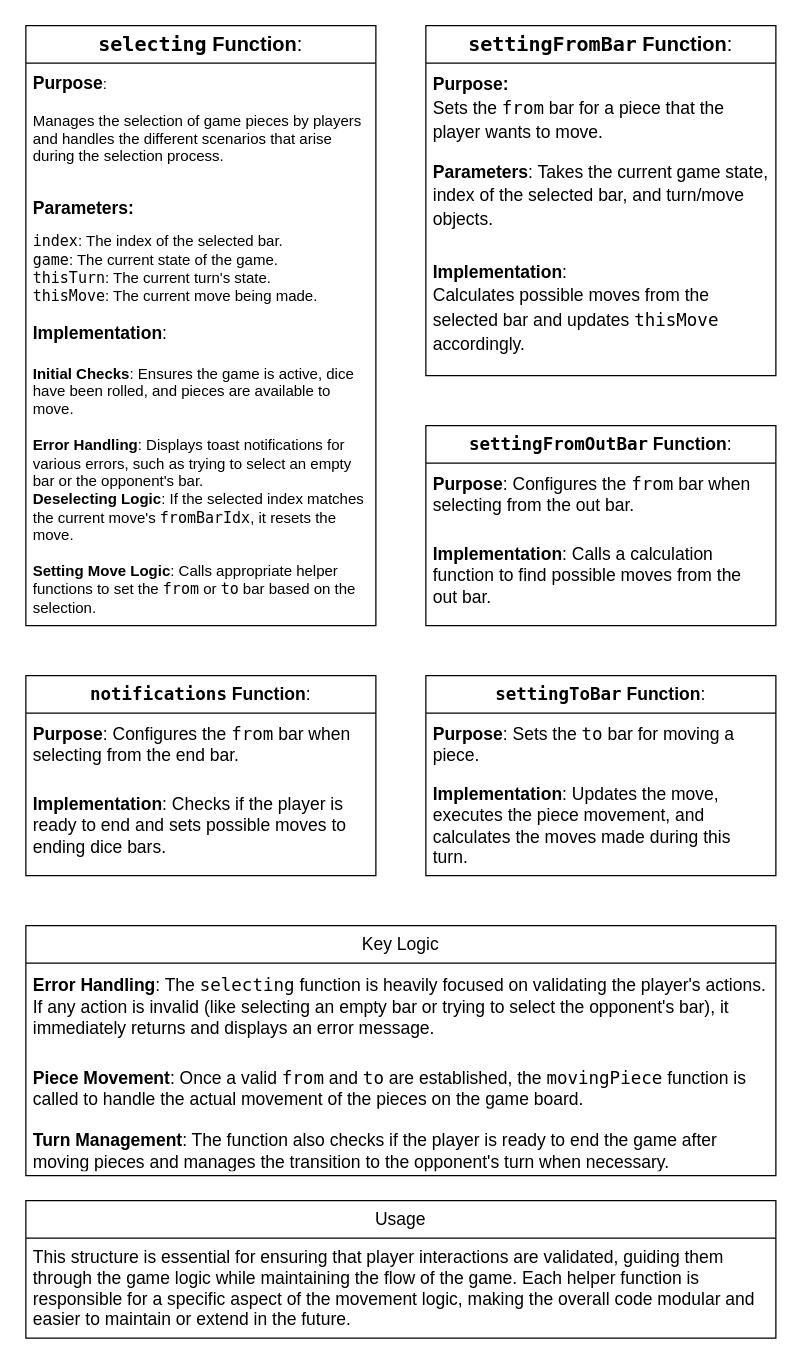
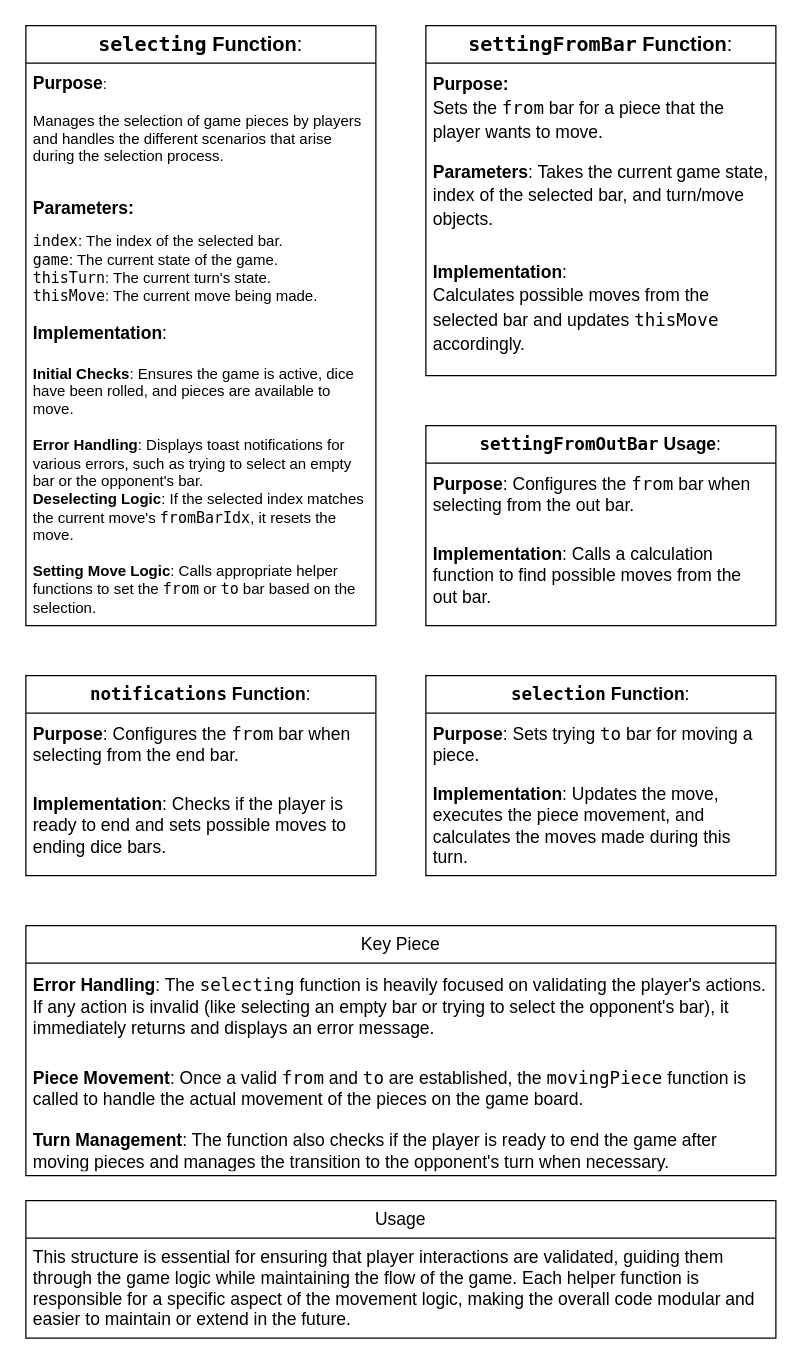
  <mxCell id="0" />
  <mxCell id="1" parent="0" />
  <mxCell id="2" value="&lt;font style=&quot;font-size: 16px;&quot;&gt;&lt;strong&gt;&lt;code&gt;selecting&lt;/code&gt; Function&lt;/strong&gt;:&lt;/font&gt;" style="swimlane;fontStyle=0;childLayout=stackLayout;horizontal=1;startSize=30;horizontalStack=0;resizeParent=1;resizeParentMax=0;resizeLast=0;collapsible=1;marginBottom=0;whiteSpace=wrap;html=1;" vertex="1" parent="1"><mxGeometry x="20" y="20" width="280" height="480" as="geometry" /></mxCell>
  <mxCell id="3" value="&lt;strong&gt;&lt;font style=&quot;font-size: 14px;&quot;&gt;Purpose&lt;/font&gt;&lt;/strong&gt;: &lt;br&gt;&lt;br&gt;Manages the selection of game pieces by players and handles the different scenarios that arise during the selection process." style="text;strokeColor=none;fillColor=none;align=left;verticalAlign=middle;spacingLeft=4;spacingRight=4;overflow=hidden;points=[[0,0.5],[1,0.5]];portConstraint=eastwest;rotatable=0;whiteSpace=wrap;html=1;" vertex="1" parent="2"><mxGeometry y="30" width="280" height="90" as="geometry" /></mxCell>
  <mxCell id="4" value="&lt;p style=&quot;line-height: 119%;&quot;&gt;&lt;strong&gt;&lt;font style=&quot;font-size: 14px;&quot;&gt;Parameters:&lt;/font&gt;&lt;/strong&gt;&lt;br&gt;&lt;/p&gt;&lt;code&gt;index&lt;/code&gt;&lt;span style=&quot;background-color: initial;&quot;&gt;: The index of the selected bar.&lt;/span&gt;&lt;br&gt;&lt;code&gt;game&lt;/code&gt;&lt;span style=&quot;background-color: initial;&quot;&gt;: The current state of the game.&lt;/span&gt;&lt;br&gt;&lt;code&gt;thisTurn&lt;/code&gt;&lt;span style=&quot;background-color: initial;&quot;&gt;: The current turn's state.&lt;/span&gt;&lt;br&gt;&lt;code&gt;thisMove&lt;/code&gt;&lt;span style=&quot;background-color: initial;&quot;&gt;: The current move being made.&lt;/span&gt;" style="text;strokeColor=none;fillColor=none;align=left;verticalAlign=middle;spacingLeft=4;spacingRight=4;overflow=hidden;points=[[0,0.5],[1,0.5]];portConstraint=eastwest;rotatable=0;whiteSpace=wrap;html=1;" vertex="1" parent="2"><mxGeometry y="120" width="280" height="110" as="geometry" /></mxCell>
  <mxCell id="5" value="&lt;font style=&quot;font-size: 14px;&quot;&gt;&lt;strong style=&quot;background-color: initial;&quot;&gt;Implementation&lt;/strong&gt;&lt;span style=&quot;background-color: initial;&quot;&gt;:&lt;br&gt;&lt;/span&gt;&lt;br&gt;&lt;/font&gt;&lt;strong style=&quot;background-color: initial;&quot;&gt;Initial Checks&lt;/strong&gt;&lt;span style=&quot;background-color: initial;&quot;&gt;: Ensures the game is active, dice have been rolled, and pieces are available to move.&lt;br&gt;&lt;/span&gt;&lt;br&gt;&lt;strong style=&quot;background-color: initial;&quot;&gt;Error Handling&lt;/strong&gt;&lt;span style=&quot;background-color: initial;&quot;&gt;: Displays toast notifications for various errors, such as trying to select an empty bar or the opponent's bar.&lt;/span&gt;&lt;br&gt;&lt;strong style=&quot;background-color: initial;&quot;&gt;Deselecting Logic&lt;/strong&gt;&lt;span style=&quot;background-color: initial;&quot;&gt;: If the selected index matches the current move's &lt;/span&gt;&lt;code&gt;fromBarIdx&lt;/code&gt;&lt;span style=&quot;background-color: initial;&quot;&gt;, it resets the move.&lt;br&gt;&lt;/span&gt;&lt;br&gt;&lt;strong style=&quot;background-color: initial;&quot;&gt;Setting Move Logic&lt;/strong&gt;&lt;span style=&quot;background-color: initial;&quot;&gt;: Calls appropriate helper functions to set the &lt;/span&gt;&lt;code&gt;from&lt;/code&gt;&lt;span style=&quot;background-color: initial;&quot;&gt; or &lt;/span&gt;&lt;code&gt;to&lt;/code&gt;&lt;span style=&quot;background-color: initial;&quot;&gt; bar based on the selection.&lt;/span&gt;" style="text;strokeColor=none;fillColor=none;align=left;verticalAlign=middle;spacingLeft=4;spacingRight=4;overflow=hidden;points=[[0,0.5],[1,0.5]];portConstraint=eastwest;rotatable=0;whiteSpace=wrap;html=1;" vertex="1" parent="2"><mxGeometry y="230" width="280" height="250" as="geometry" /></mxCell>
  <mxCell id="6" value="&lt;strong&gt;&lt;code&gt;settingFromBar&lt;/code&gt; Function&lt;/strong&gt;:" style="swimlane;fontStyle=0;childLayout=stackLayout;horizontal=1;startSize=30;horizontalStack=0;resizeParent=1;resizeParentMax=0;resizeLast=0;collapsible=1;marginBottom=0;whiteSpace=wrap;html=1;fontSize=16;" vertex="1" parent="1"><mxGeometry x="340" y="20" width="280" height="280" as="geometry" /></mxCell>
  <mxCell id="7" value="&lt;font style=&quot;font-size: 14px;&quot;&gt;&lt;b&gt;Purpose:&lt;br&gt;&lt;/b&gt;Sets the &lt;code&gt;from&lt;/code&gt; bar for a piece that the player wants to move.&lt;/font&gt;" style="text;strokeColor=none;fillColor=none;align=left;verticalAlign=middle;spacingLeft=4;spacingRight=4;overflow=hidden;points=[[0,0.5],[1,0.5]];portConstraint=eastwest;rotatable=0;whiteSpace=wrap;html=1;fontSize=16;" vertex="1" parent="6"><mxGeometry y="30" width="280" height="70" as="geometry" /></mxCell>
  <mxCell id="8" value="&lt;font style=&quot;font-size: 14px;&quot;&gt;&lt;strong&gt;Parameters&lt;/strong&gt;: Takes the current game state, index of the selected bar, and turn/move objects.&lt;/font&gt;" style="text;strokeColor=none;fillColor=none;align=left;verticalAlign=middle;spacingLeft=4;spacingRight=4;overflow=hidden;points=[[0,0.5],[1,0.5]];portConstraint=eastwest;rotatable=0;whiteSpace=wrap;html=1;fontSize=16;" vertex="1" parent="6"><mxGeometry y="100" width="280" height="70" as="geometry" /></mxCell>
  <mxCell id="9" value="&lt;font style=&quot;font-size: 14px;&quot;&gt;&lt;strong style=&quot;background-color: initial;&quot;&gt;Implementation&lt;/strong&gt;&lt;span style=&quot;background-color: initial;&quot;&gt;:&lt;/span&gt;&lt;br&gt;&lt;span style=&quot;background-color: initial;&quot;&gt;Calculates possible moves from the selected bar and updates &lt;/span&gt;&lt;code&gt;thisMove&lt;/code&gt;&lt;span style=&quot;background-color: initial;&quot;&gt; accordingly.&lt;/span&gt;&lt;/font&gt;" style="text;strokeColor=none;fillColor=none;align=left;verticalAlign=middle;spacingLeft=4;spacingRight=4;overflow=hidden;points=[[0,0.5],[1,0.5]];portConstraint=eastwest;rotatable=0;whiteSpace=wrap;html=1;fontSize=16;" vertex="1" parent="6"><mxGeometry y="170" width="280" height="110" as="geometry" /></mxCell>
- <mxCell id="10" value="&lt;strong&gt;&lt;code&gt;settingFromOutBar&lt;/code&gt; Function&lt;/strong&gt;:" style="swimlane;fontStyle=0;childLayout=stackLayout;horizontal=1;startSize=30;horizontalStack=0;resizeParent=1;resizeParentMax=0;resizeLast=0;collapsible=1;marginBottom=0;whiteSpace=wrap;html=1;fontSize=14;" vertex="1" parent="1"><mxGeometry x="340" y="340" width="280" height="160" as="geometry" /></mxCell>
+ <mxCell id="10" value="&lt;strong&gt;&lt;code&gt;settingFromOutBar&lt;/code&gt; Usage&lt;/strong&gt;:" style="swimlane;fontStyle=0;childLayout=stackLayout;horizontal=1;startSize=30;horizontalStack=0;resizeParent=1;resizeParentMax=0;resizeLast=0;collapsible=1;marginBottom=0;whiteSpace=wrap;html=1;fontSize=14;" vertex="1" parent="1"><mxGeometry x="340" y="340" width="280" height="160" as="geometry" /></mxCell>
  <mxCell id="11" value="&lt;strong&gt;Purpose&lt;/strong&gt;: Configures the &lt;code&gt;from&lt;/code&gt; bar when selecting from the out bar." style="text;strokeColor=none;fillColor=none;align=left;verticalAlign=middle;spacingLeft=4;spacingRight=4;overflow=hidden;points=[[0,0.5],[1,0.5]];portConstraint=eastwest;rotatable=0;whiteSpace=wrap;html=1;fontSize=14;" vertex="1" parent="10"><mxGeometry y="30" width="280" height="50" as="geometry" /></mxCell>
  <mxCell id="12" value="&lt;strong&gt;Implementation&lt;/strong&gt;: Calls a calculation function to find possible moves from the out bar." style="text;strokeColor=none;fillColor=none;align=left;verticalAlign=middle;spacingLeft=4;spacingRight=4;overflow=hidden;points=[[0,0.5],[1,0.5]];portConstraint=eastwest;rotatable=0;whiteSpace=wrap;html=1;fontSize=14;" vertex="1" parent="10"><mxGeometry y="80" width="280" height="80" as="geometry" /></mxCell>
  <mxCell id="13" value="&lt;strong&gt;&lt;code&gt;notifications&lt;/code&gt; Function&lt;/strong&gt;:" style="swimlane;fontStyle=0;childLayout=stackLayout;horizontal=1;startSize=30;horizontalStack=0;resizeParent=1;resizeParentMax=0;resizeLast=0;collapsible=1;marginBottom=0;whiteSpace=wrap;html=1;fontSize=14;" vertex="1" parent="1"><mxGeometry x="20" y="540" width="280" height="160" as="geometry" /></mxCell>
  <mxCell id="14" value="&lt;strong&gt;Purpose&lt;/strong&gt;: Configures the &lt;code&gt;from&lt;/code&gt; bar when selecting from the end bar." style="text;strokeColor=none;fillColor=none;align=left;verticalAlign=middle;spacingLeft=4;spacingRight=4;overflow=hidden;points=[[0,0.5],[1,0.5]];portConstraint=eastwest;rotatable=0;whiteSpace=wrap;html=1;fontSize=14;" vertex="1" parent="13"><mxGeometry y="30" width="280" height="50" as="geometry" /></mxCell>
  <mxCell id="15" value="&lt;strong&gt;Implementation&lt;/strong&gt;: Checks if the player is ready to end and sets possible moves to ending dice bars." style="text;strokeColor=none;fillColor=none;align=left;verticalAlign=middle;spacingLeft=4;spacingRight=4;overflow=hidden;points=[[0,0.5],[1,0.5]];portConstraint=eastwest;rotatable=0;whiteSpace=wrap;html=1;fontSize=14;" vertex="1" parent="13"><mxGeometry y="80" width="280" height="80" as="geometry" /></mxCell>
- <mxCell id="16" value="&lt;strong&gt;&lt;code&gt;settingToBar&lt;/code&gt; Function&lt;/strong&gt;:" style="swimlane;fontStyle=0;childLayout=stackLayout;horizontal=1;startSize=30;horizontalStack=0;resizeParent=1;resizeParentMax=0;resizeLast=0;collapsible=1;marginBottom=0;whiteSpace=wrap;html=1;fontSize=14;" vertex="1" parent="1"><mxGeometry x="340" y="540" width="280" height="160" as="geometry" /></mxCell>
- <mxCell id="17" value="&lt;strong&gt;Purpose&lt;/strong&gt;: Sets the &lt;code&gt;to&lt;/code&gt; bar for moving a piece." style="text;strokeColor=none;fillColor=none;align=left;verticalAlign=middle;spacingLeft=4;spacingRight=4;overflow=hidden;points=[[0,0.5],[1,0.5]];portConstraint=eastwest;rotatable=0;whiteSpace=wrap;html=1;fontSize=14;" vertex="1" parent="16"><mxGeometry y="30" width="280" height="50" as="geometry" /></mxCell>
+ <mxCell id="16" value="&lt;strong&gt;&lt;code&gt;selection&lt;/code&gt; Function&lt;/strong&gt;:" style="swimlane;fontStyle=0;childLayout=stackLayout;horizontal=1;startSize=30;horizontalStack=0;resizeParent=1;resizeParentMax=0;resizeLast=0;collapsible=1;marginBottom=0;whiteSpace=wrap;html=1;fontSize=14;" vertex="1" parent="1"><mxGeometry x="340" y="540" width="280" height="160" as="geometry" /></mxCell>
+ <mxCell id="17" value="&lt;strong&gt;Purpose&lt;/strong&gt;: Sets trying &lt;code&gt;to&lt;/code&gt; bar for moving a piece." style="text;strokeColor=none;fillColor=none;align=left;verticalAlign=middle;spacingLeft=4;spacingRight=4;overflow=hidden;points=[[0,0.5],[1,0.5]];portConstraint=eastwest;rotatable=0;whiteSpace=wrap;html=1;fontSize=14;" vertex="1" parent="16"><mxGeometry y="30" width="280" height="50" as="geometry" /></mxCell>
  <mxCell id="18" value="&lt;strong&gt;Implementation&lt;/strong&gt;: Updates the move, executes the piece movement, and calculates the moves made during this turn." style="text;strokeColor=none;fillColor=none;align=left;verticalAlign=middle;spacingLeft=4;spacingRight=4;overflow=hidden;points=[[0,0.5],[1,0.5]];portConstraint=eastwest;rotatable=0;whiteSpace=wrap;html=1;fontSize=14;" vertex="1" parent="16"><mxGeometry y="80" width="280" height="80" as="geometry" /></mxCell>
- <mxCell id="19" value="Key Logic" style="swimlane;fontStyle=0;childLayout=stackLayout;horizontal=1;startSize=30;horizontalStack=0;resizeParent=1;resizeParentMax=0;resizeLast=0;collapsible=1;marginBottom=0;whiteSpace=wrap;html=1;fontSize=14;" vertex="1" parent="1"><mxGeometry x="20" y="740" width="600" height="200" as="geometry" /></mxCell>
+ <mxCell id="19" value="Key Piece" style="swimlane;fontStyle=0;childLayout=stackLayout;horizontal=1;startSize=30;horizontalStack=0;resizeParent=1;resizeParentMax=0;resizeLast=0;collapsible=1;marginBottom=0;whiteSpace=wrap;html=1;fontSize=14;" vertex="1" parent="1"><mxGeometry x="20" y="740" width="600" height="200" as="geometry" /></mxCell>
  <mxCell id="20" value="&lt;strong&gt;Error Handling&lt;/strong&gt;: The &lt;code&gt;selecting&lt;/code&gt; function is heavily focused on validating the player's actions. If any action is invalid (like selecting an empty bar or trying to select the opponent's bar), it immediately returns and displays an error message." style="text;strokeColor=none;fillColor=none;align=left;verticalAlign=middle;spacingLeft=4;spacingRight=4;overflow=hidden;points=[[0,0.5],[1,0.5]];portConstraint=eastwest;rotatable=0;whiteSpace=wrap;html=1;fontSize=14;" vertex="1" parent="19"><mxGeometry y="30" width="600" height="70" as="geometry" /></mxCell>
  <mxCell id="21" value="&lt;strong&gt;Piece Movement&lt;/strong&gt;: Once a valid &lt;code&gt;from&lt;/code&gt; and &lt;code&gt;to&lt;/code&gt; are established, the &lt;code&gt;movingPiece&lt;/code&gt; function is called to handle the actual movement of the pieces on the game board." style="text;strokeColor=none;fillColor=none;align=left;verticalAlign=middle;spacingLeft=4;spacingRight=4;overflow=hidden;points=[[0,0.5],[1,0.5]];portConstraint=eastwest;rotatable=0;whiteSpace=wrap;html=1;fontSize=14;" vertex="1" parent="19"><mxGeometry y="100" width="600" height="60" as="geometry" /></mxCell>
  <mxCell id="22" value="&lt;strong&gt;Turn Management&lt;/strong&gt;: The function also checks if the player is ready to end the game after moving pieces and manages the transition to the opponent's turn when necessary." style="text;strokeColor=none;fillColor=none;align=left;verticalAlign=middle;spacingLeft=4;spacingRight=4;overflow=hidden;points=[[0,0.5],[1,0.5]];portConstraint=eastwest;rotatable=0;whiteSpace=wrap;html=1;fontSize=14;" vertex="1" parent="19"><mxGeometry y="160" width="600" height="40" as="geometry" /></mxCell>
  <mxCell id="23" value="&lt;font style=&quot;font-size: 14px;&quot;&gt;Usage&lt;/font&gt;" style="swimlane;fontStyle=0;childLayout=stackLayout;horizontal=1;startSize=30;horizontalStack=0;resizeParent=1;resizeParentMax=0;resizeLast=0;collapsible=1;marginBottom=0;whiteSpace=wrap;html=1;fontSize=12;" vertex="1" parent="1"><mxGeometry x="20" y="960" width="600" height="110" as="geometry" /></mxCell>
  <mxCell id="24" value="&lt;font style=&quot;font-size: 14px;&quot;&gt;This structure is essential for ensuring that player interactions are validated, guiding them through the game logic while maintaining the flow of the game. Each helper function is responsible for a specific aspect of the movement logic, making the overall code modular and easier to maintain or extend in the future.&lt;/font&gt;" style="text;strokeColor=none;fillColor=none;align=left;verticalAlign=middle;spacingLeft=4;spacingRight=4;overflow=hidden;points=[[0,0.5],[1,0.5]];portConstraint=eastwest;rotatable=0;whiteSpace=wrap;html=1;fontSize=12;" vertex="1" parent="23"><mxGeometry y="30" width="600" height="80" as="geometry" /></mxCell>
